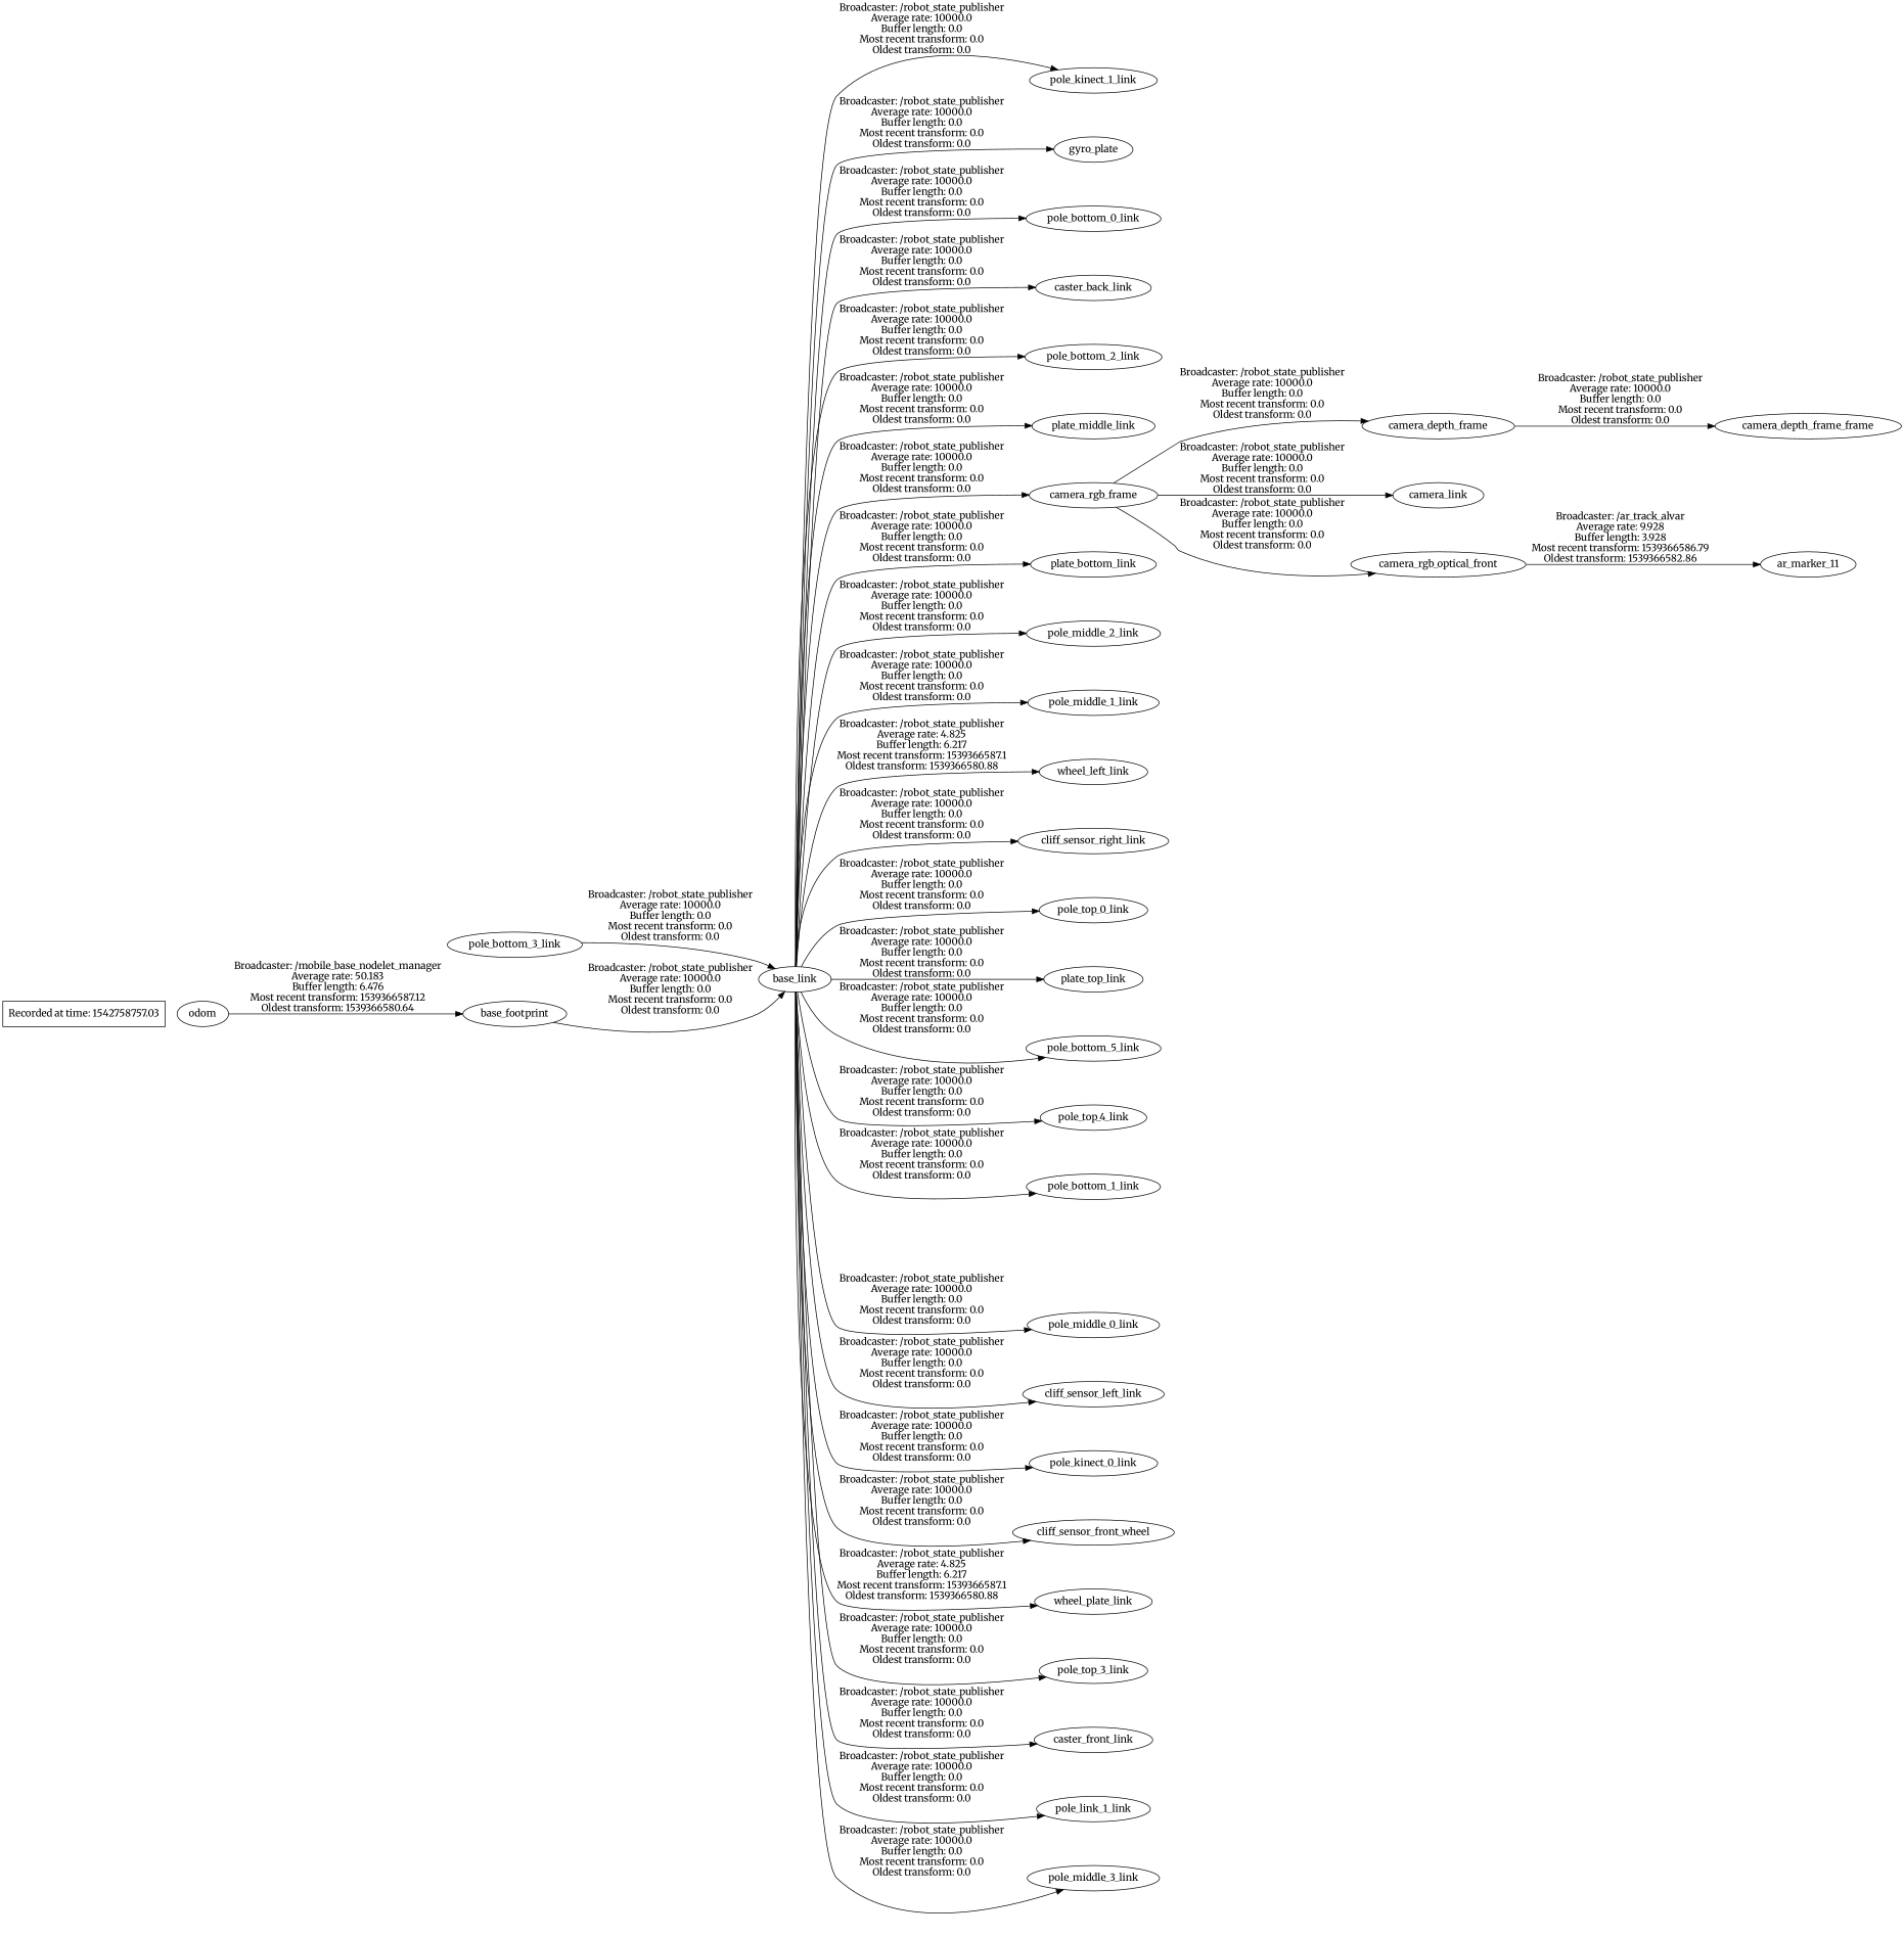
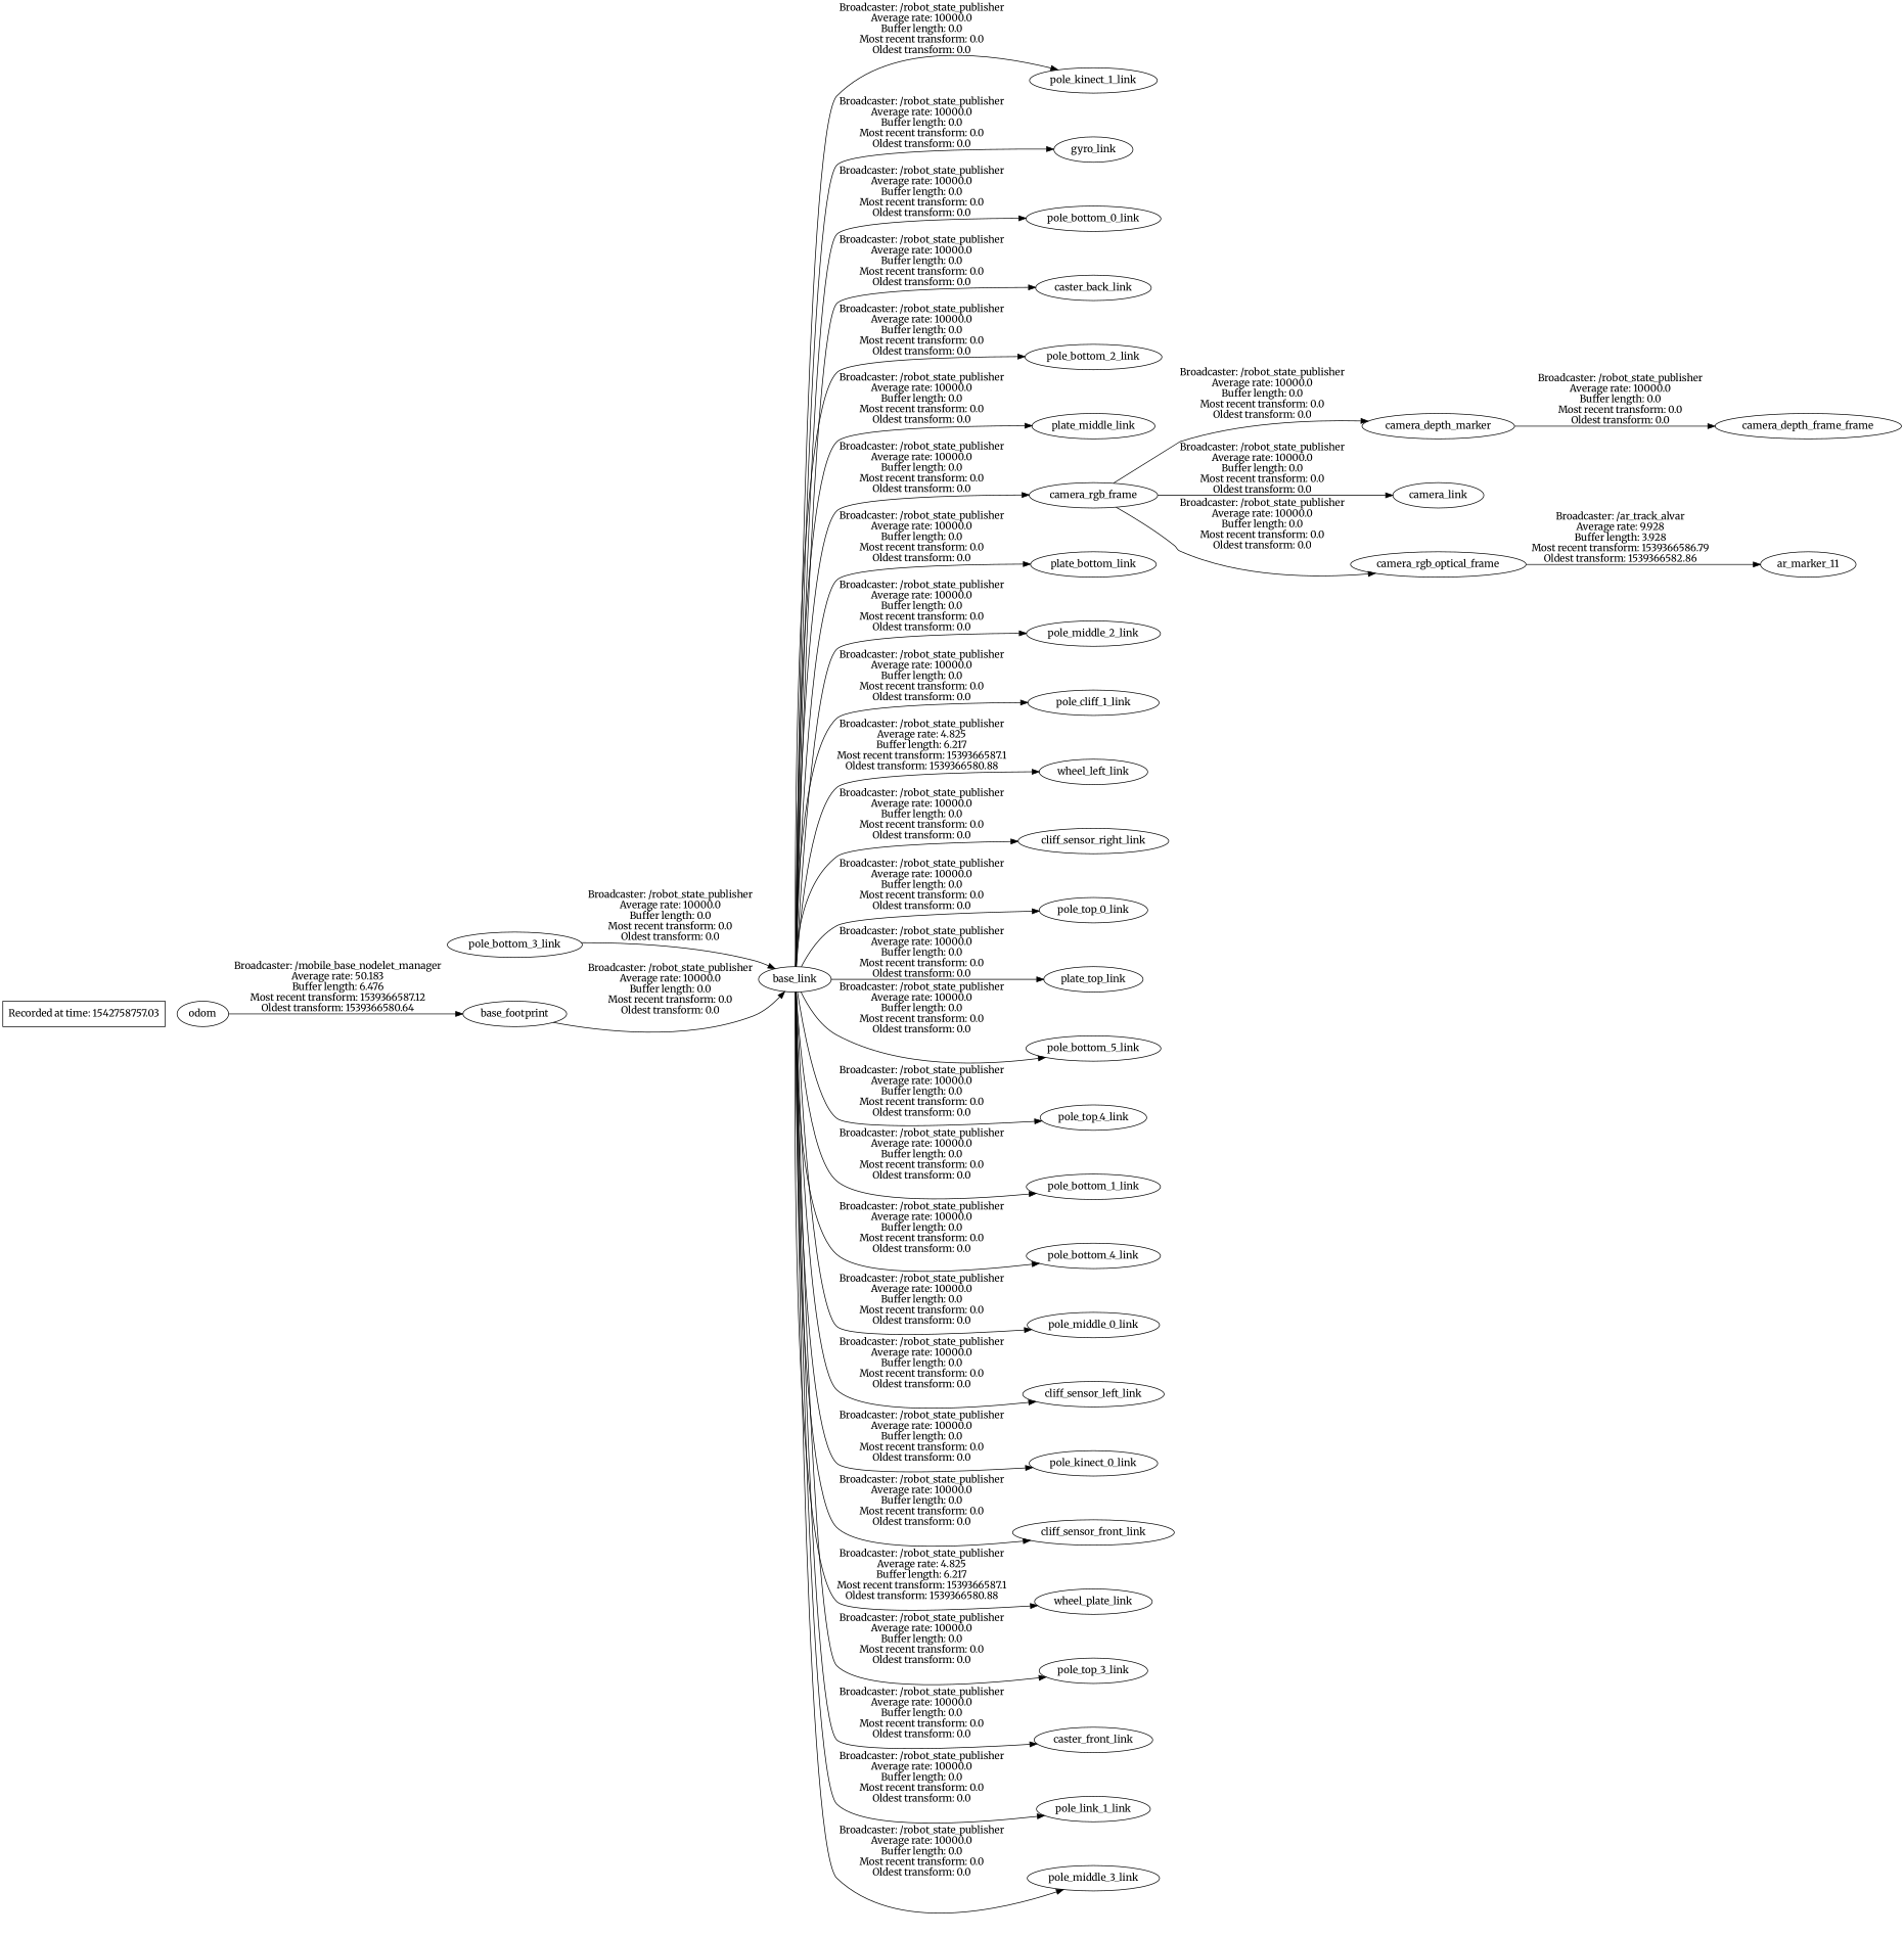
  digraph {
    compound=True
    fontname=Merriweather
    rank=same
    rankdir=LR
    ranksep=0.2
    node [fontname=Merriweather shape=ellipse]
    edge [fontname=Merriweather penwidth=1]
    n1 [height=0.5 label=base_link width=1.2249]
    n2 [height=0.5 label=pole_kinect_1_link width=2.1756]
-   n3 [height=0.5 label=gyro_plate width=1.234]
+   n3 [height=0.5 label=gyro_link width=1.234]
    n4 [height=0.5 label=pole_bottom_0_link width=2.2853]
    n5 [height=0.5 label=caster_back_link width=1.9471]
    n6 [height=0.5 label=pole_bottom_2_link width=2.2853]
    n7 [height=0.5 label=plate_middle_link width=2.0888]
    n8 [height=0.5 label=camera_rgb_frame width=2.1527]
    n9 [height=0.5 label=plate_bottom_link width=2.0888]
    n10 [height=0.5 label=pole_middle_2_link width=2.2624]
-   n11 [height=0.5 label=pole_middle_1_link width=2.2624]
+   n11 [height=0.5 label=pole_cliff_1_link width=2.2624]
    n12 [height=0.5 label=wheel_left_link width=1.8145]
    n13 [height=0.5 label=cliff_sensor_right_link width=2.5138]
    n14 [height=0.5 label=pole_top_0_link width=1.8923]
    n15 [height=0.5 label=plate_top_link width=1.7048]
    n16 [height=0.5 label=pole_bottom_5_link width=2.2853]
    n17 [height=0.5 label=pole_top_4_link width=1.8923]
    n18 [height=0.5 label=pole_bottom_1_link width=2.2853]
+   n19 [height=0.5 label=pole_bottom_4_link width=2.2853]
    n20 [height=0.5 label=pole_middle_0_link width=2.2624]
    n21 [height=0.5 label=cliff_sensor_left_link width=2.395]
    n22 [height=0.5 label=pole_kinect_0_link width=2.1756]
-   n23 [height=0.5 label=cliff_sensor_front_wheel width=2.5367]
+   n23 [height=0.5 label=cliff_sensor_front_link width=2.5367]
    n24 [height=0.5 label=wheel_plate_link width=1.9562]
    n25 [height=0.5 label=pole_top_3_link width=1.8923]
    n26 [height=0.5 label=caster_front_link width=1.9562]
    n27 [height=0.5 label=pole_link_1_link width=1.8923]
    n28 [height=0.5 label=pole_middle_3_link width=2.2624]
    n29 [height=0.5 label=pole_bottom_3_link width=2.2853]
-   n30 [height=0.5 label=camera_depth_frame width=2.3721]
+   n30 [height=0.5 label=camera_depth_marker width=2.3721]
    n31 [height=0.5 label=camera_link width=1.5083]
-   n32 [height=0.5 label=camera_rgb_optical_front width=2.9526]
+   n32 [height=0.5 label=camera_rgb_optical_frame width=2.9526]
    n33 [height=0.5 label=camera_depth_frame_frame width=3.1721]
    n34 [height=0.5 label=ar_marker_11 width=1.6728]
    n35 [height=0.5 label=base_footprint width=1.7048]
    n36 [height=0.5 label=odom width=0.86385]
    n37 [height=0.5 label="Recorded at time: 1542758757.03" shape=box width=2.8125]
    n1 -> n2 [label="Broadcaster: /robot_state_publisher\nAverage rate: 10000.0\nBuffer length: 0.0\nMost recent transform: 0.0\nOldest transform: 0.0"]
    n1 -> n3 [label="Broadcaster: /robot_state_publisher\nAverage rate: 10000.0\nBuffer length: 0.0\nMost recent transform: 0.0\nOldest transform: 0.0"]
    n1 -> n4 [label="Broadcaster: /robot_state_publisher\nAverage rate: 10000.0\nBuffer length: 0.0\nMost recent transform: 0.0\nOldest transform: 0.0"]
    n1 -> n5 [label="Broadcaster: /robot_state_publisher\nAverage rate: 10000.0\nBuffer length: 0.0\nMost recent transform: 0.0\nOldest transform: 0.0"]
    n1 -> n6 [label="Broadcaster: /robot_state_publisher\nAverage rate: 10000.0\nBuffer length: 0.0\nMost recent transform: 0.0\nOldest transform: 0.0"]
    n1 -> n7 [label="Broadcaster: /robot_state_publisher\nAverage rate: 10000.0\nBuffer length: 0.0\nMost recent transform: 0.0\nOldest transform: 0.0"]
    n1 -> n8 [label="Broadcaster: /robot_state_publisher\nAverage rate: 10000.0\nBuffer length: 0.0\nMost recent transform: 0.0\nOldest transform: 0.0"]
    n1 -> n9 [label="Broadcaster: /robot_state_publisher\nAverage rate: 10000.0\nBuffer length: 0.0\nMost recent transform: 0.0\nOldest transform: 0.0"]
    n1 -> n10 [label="Broadcaster: /robot_state_publisher\nAverage rate: 10000.0\nBuffer length: 0.0\nMost recent transform: 0.0\nOldest transform: 0.0"]
    n1 -> n11 [label="Broadcaster: /robot_state_publisher\nAverage rate: 10000.0\nBuffer length: 0.0\nMost recent transform: 0.0\nOldest transform: 0.0"]
    n1 -> n12 [label="Broadcaster: /robot_state_publisher\nAverage rate: 4.825\nBuffer length: 6.217\nMost recent transform: 1539366587.1\nOldest transform: 1539366580.88"]
    n1 -> n13 [label="Broadcaster: /robot_state_publisher\nAverage rate: 10000.0\nBuffer length: 0.0\nMost recent transform: 0.0\nOldest transform: 0.0"]
    n1 -> n14 [label="Broadcaster: /robot_state_publisher\nAverage rate: 10000.0\nBuffer length: 0.0\nMost recent transform: 0.0\nOldest transform: 0.0"]
    n1 -> n15 [label="Broadcaster: /robot_state_publisher\nAverage rate: 10000.0\nBuffer length: 0.0\nMost recent transform: 0.0\nOldest transform: 0.0"]
    n1 -> n16 [label="Broadcaster: /robot_state_publisher\nAverage rate: 10000.0\nBuffer length: 0.0\nMost recent transform: 0.0\nOldest transform: 0.0"]
    n1 -> n17 [label="Broadcaster: /robot_state_publisher\nAverage rate: 10000.0\nBuffer length: 0.0\nMost recent transform: 0.0\nOldest transform: 0.0"]
    n1 -> n18 [label="Broadcaster: /robot_state_publisher\nAverage rate: 10000.0\nBuffer length: 0.0\nMost recent transform: 0.0\nOldest transform: 0.0"]
+   n1 -> n19 [label="Broadcaster: /robot_state_publisher\nAverage rate: 10000.0\nBuffer length: 0.0\nMost recent transform: 0.0\nOldest transform: 0.0"]
    n1 -> n20 [label="Broadcaster: /robot_state_publisher\nAverage rate: 10000.0\nBuffer length: 0.0\nMost recent transform: 0.0\nOldest transform: 0.0"]
    n1 -> n21 [label="Broadcaster: /robot_state_publisher\nAverage rate: 10000.0\nBuffer length: 0.0\nMost recent transform: 0.0\nOldest transform: 0.0"]
    n1 -> n22 [label="Broadcaster: /robot_state_publisher\nAverage rate: 10000.0\nBuffer length: 0.0\nMost recent transform: 0.0\nOldest transform: 0.0"]
    n1 -> n23 [label="Broadcaster: /robot_state_publisher\nAverage rate: 10000.0\nBuffer length: 0.0\nMost recent transform: 0.0\nOldest transform: 0.0"]
    n1 -> n24 [label="Broadcaster: /robot_state_publisher\nAverage rate: 4.825\nBuffer length: 6.217\nMost recent transform: 1539366587.1\nOldest transform: 1539366580.88"]
    n1 -> n25 [label="Broadcaster: /robot_state_publisher\nAverage rate: 10000.0\nBuffer length: 0.0\nMost recent transform: 0.0\nOldest transform: 0.0"]
    n1 -> n26 [label="Broadcaster: /robot_state_publisher\nAverage rate: 10000.0\nBuffer length: 0.0\nMost recent transform: 0.0\nOldest transform: 0.0"]
    n1 -> n27 [label="Broadcaster: /robot_state_publisher\nAverage rate: 10000.0\nBuffer length: 0.0\nMost recent transform: 0.0\nOldest transform: 0.0"]
    n1 -> n28 [label="Broadcaster: /robot_state_publisher\nAverage rate: 10000.0\nBuffer length: 0.0\nMost recent transform: 0.0\nOldest transform: 0.0"]
    n8 -> n30 [label="Broadcaster: /robot_state_publisher\nAverage rate: 10000.0\nBuffer length: 0.0\nMost recent transform: 0.0\nOldest transform: 0.0"]
    n8 -> n31 [label="Broadcaster: /robot_state_publisher\nAverage rate: 10000.0\nBuffer length: 0.0\nMost recent transform: 0.0\nOldest transform: 0.0"]
    n8 -> n32 [label="Broadcaster: /robot_state_publisher\nAverage rate: 10000.0\nBuffer length: 0.0\nMost recent transform: 0.0\nOldest transform: 0.0"]
    n29 -> n1 [label="Broadcaster: /robot_state_publisher\nAverage rate: 10000.0\nBuffer length: 0.0\nMost recent transform: 0.0\nOldest transform: 0.0"]
    n30 -> n33 [label="Broadcaster: /robot_state_publisher\nAverage rate: 10000.0\nBuffer length: 0.0\nMost recent transform: 0.0\nOldest transform: 0.0"]
    n32 -> n34 [label="Broadcaster: /ar_track_alvar\nAverage rate: 9.928\nBuffer length: 3.928\nMost recent transform: 1539366586.79\nOldest transform: 1539366582.86"]
    n35 -> n1 [label="Broadcaster: /robot_state_publisher\nAverage rate: 10000.0\nBuffer length: 0.0\nMost recent transform: 0.0\nOldest transform: 0.0"]
    n36 -> n35 [label="Broadcaster: /mobile_base_nodelet_manager\nAverage rate: 50.183\nBuffer length: 6.476\nMost recent transform: 1539366587.12\nOldest transform: 1539366580.64"]
    n37 -> n36 [style=invis]
  }
